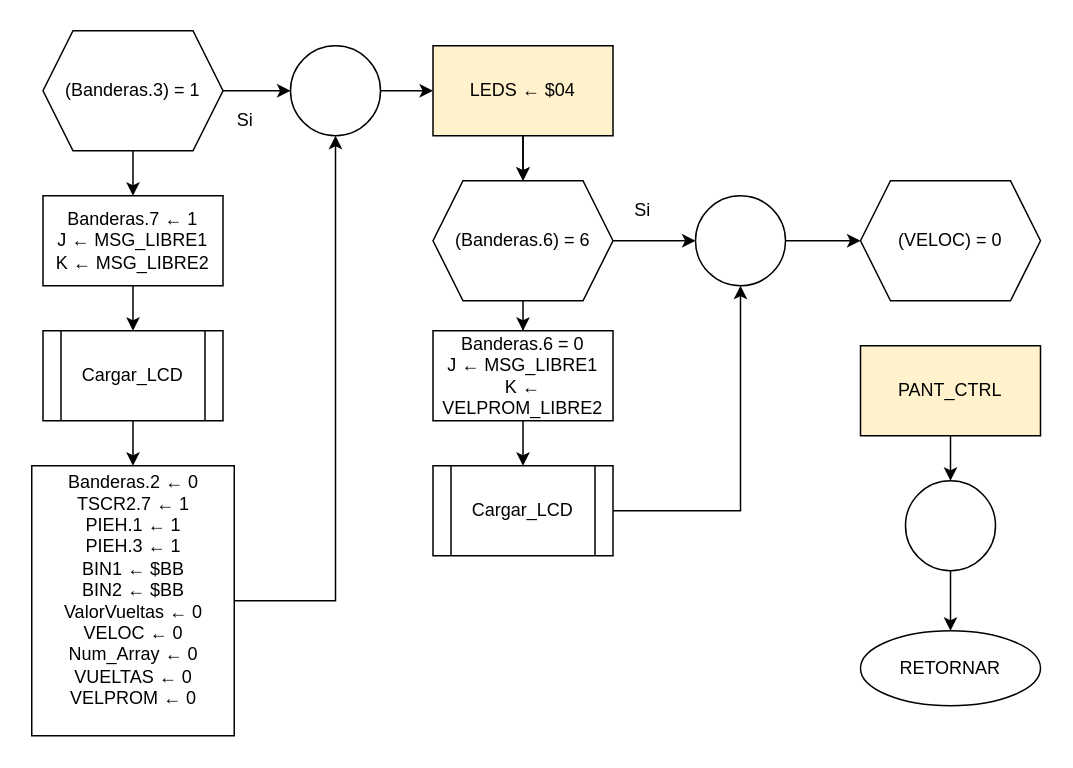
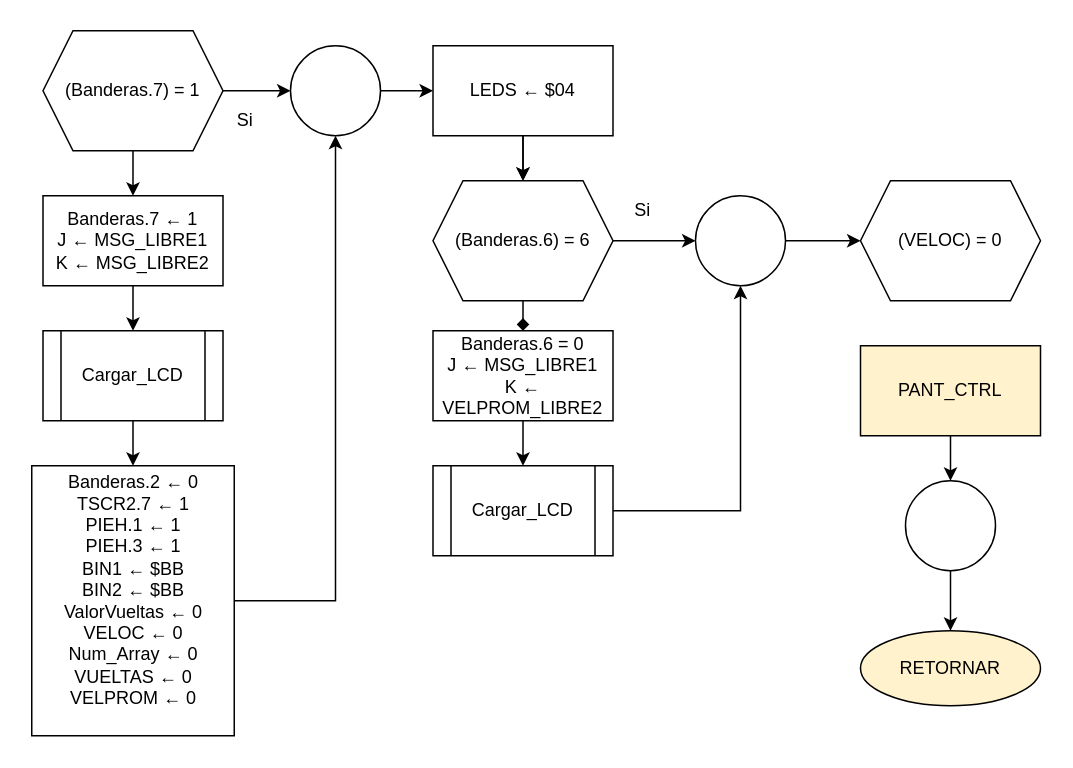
  <mxCell id="0" />
  <mxCell id="1" parent="0" />
  <mxCell id="2" value="" style="edgeStyle=orthogonalEdgeStyle;rounded=0;orthogonalLoop=1;jettySize=auto;html=1;" edge="1" parent="1" source="4" target="6"><mxGeometry relative="1" as="geometry" /></mxCell>
  <mxCell id="3" value="" style="edgeStyle=orthogonalEdgeStyle;rounded=0;orthogonalLoop=1;jettySize=auto;html=1;" edge="1" parent="1" source="4" target="24"><mxGeometry relative="1" as="geometry" /></mxCell>
- <mxCell id="4" value="(Banderas.3) = 1" style="shape=hexagon;perimeter=hexagonPerimeter2;whiteSpace=wrap;html=1;fixedSize=1;" vertex="1" parent="1"><mxGeometry x="28" y="20" width="120" height="80" as="geometry" /></mxCell>
+ <mxCell id="4" value="(Banderas.7) = 1" style="shape=hexagon;perimeter=hexagonPerimeter2;whiteSpace=wrap;html=1;fixedSize=1;" vertex="1" parent="1"><mxGeometry x="28" y="20" width="120" height="80" as="geometry" /></mxCell>
  <mxCell id="5" value="" style="edgeStyle=orthogonalEdgeStyle;rounded=0;orthogonalLoop=1;jettySize=auto;html=1;" edge="1" parent="1" source="6" target="8"><mxGeometry relative="1" as="geometry" /></mxCell>
  <mxCell id="6" value="Banderas.7 ← 1&lt;br&gt;J ← MSG_LIBRE1&lt;br&gt;K ← MSG_LIBRE2" style="whiteSpace=wrap;html=1;" vertex="1" parent="1"><mxGeometry x="28" y="130" width="120" height="60" as="geometry" /></mxCell>
  <mxCell id="7" value="" style="edgeStyle=orthogonalEdgeStyle;rounded=0;orthogonalLoop=1;jettySize=auto;html=1;" edge="1" parent="1" source="8" target="10"><mxGeometry relative="1" as="geometry" /></mxCell>
  <mxCell id="8" value="Cargar_LCD" style="shape=process;whiteSpace=wrap;html=1;backgroundOutline=1;" vertex="1" parent="1"><mxGeometry x="28" y="220" width="120" height="60" as="geometry" /></mxCell>
  <mxCell id="9" style="edgeStyle=orthogonalEdgeStyle;rounded=0;orthogonalLoop=1;jettySize=auto;html=1;entryX=0.5;entryY=1;entryDx=0;entryDy=0;" edge="1" parent="1" source="10" target="24"><mxGeometry relative="1" as="geometry" /></mxCell>
  <mxCell id="10" value="Banderas.2 ← 0&lt;br&gt;TSCR2.7 ← 1&lt;br&gt;PIEH.1 ← 1&lt;br&gt;PIEH.3 ← 1&lt;br&gt;BIN1 ← $BB&lt;br&gt;BIN2 ← $BB&lt;br&gt;ValorVueltas ← 0&lt;br&gt;VELOC ← 0&lt;br&gt;Num_Array ← 0&lt;br&gt;VUELTAS ← 0&lt;br&gt;VELPROM ← 0&lt;br&gt;&lt;br&gt;" style="whiteSpace=wrap;html=1;" vertex="1" parent="1"><mxGeometry x="20.5" y="310" width="135" height="180" as="geometry" /></mxCell>
  <mxCell id="11" value="" style="edgeStyle=orthogonalEdgeStyle;rounded=0;orthogonalLoop=1;jettySize=auto;html=1;" edge="1" parent="1" source="25" target="14"><mxGeometry relative="1" as="geometry" /></mxCell>
- <mxCell id="12" value="" style="edgeStyle=orthogonalEdgeStyle;rounded=0;orthogonalLoop=1;jettySize=auto;html=1;" edge="1" parent="1" source="14" target="16"><mxGeometry relative="1" as="geometry" /></mxCell>
+ <mxCell id="12" value="" style="edgeStyle=orthogonalEdgeStyle;rounded=0;orthogonalLoop=1;jettySize=auto;html=1;endArrow=diamond;" edge="1" parent="1" source="14" target="16"><mxGeometry relative="1" as="geometry" /></mxCell>
  <mxCell id="13" value="" style="edgeStyle=orthogonalEdgeStyle;rounded=0;orthogonalLoop=1;jettySize=auto;html=1;" edge="1" parent="1" source="14" target="28"><mxGeometry relative="1" as="geometry" /></mxCell>
  <mxCell id="14" value="(Banderas.6) = 6" style="shape=hexagon;perimeter=hexagonPerimeter2;whiteSpace=wrap;html=1;fixedSize=1;" vertex="1" parent="1"><mxGeometry x="288" y="120" width="120" height="80" as="geometry" /></mxCell>
  <mxCell id="15" value="" style="edgeStyle=orthogonalEdgeStyle;rounded=0;orthogonalLoop=1;jettySize=auto;html=1;" edge="1" parent="1" source="16" target="18"><mxGeometry relative="1" as="geometry" /></mxCell>
  <mxCell id="16" value="&lt;span&gt;Banderas.6 = 0&lt;br&gt;J ← MSG_LIBRE1&lt;br&gt;K ← VELPROM_LIBRE2&lt;br&gt;&lt;/span&gt;" style="whiteSpace=wrap;html=1;" vertex="1" parent="1"><mxGeometry x="288" y="220" width="120" height="60" as="geometry" /></mxCell>
  <mxCell id="17" style="edgeStyle=orthogonalEdgeStyle;rounded=0;orthogonalLoop=1;jettySize=auto;html=1;entryX=0.5;entryY=1;entryDx=0;entryDy=0;" edge="1" parent="1" source="18" target="28"><mxGeometry relative="1" as="geometry" /></mxCell>
  <mxCell id="18" value="Cargar_LCD" style="shape=process;whiteSpace=wrap;html=1;backgroundOutline=1;" vertex="1" parent="1"><mxGeometry x="288" y="310" width="120" height="60" as="geometry" /></mxCell>
  <mxCell id="19" value="(VELOC) = 0" style="shape=hexagon;perimeter=hexagonPerimeter2;whiteSpace=wrap;html=1;fixedSize=1;" vertex="1" parent="1"><mxGeometry x="573" y="120" width="120" height="80" as="geometry" /></mxCell>
  <mxCell id="20" value="" style="edgeStyle=orthogonalEdgeStyle;rounded=0;orthogonalLoop=1;jettySize=auto;html=1;" edge="1" parent="1" source="21" target="32"><mxGeometry relative="1" as="geometry" /></mxCell>
  <mxCell id="21" value="PANT_CTRL" style="whiteSpace=wrap;html=1;fillColor=#fff2cc;" vertex="1" parent="1"><mxGeometry x="573" y="230" width="120" height="60" as="geometry" /></mxCell>
- <mxCell id="22" value="RETORNAR" style="ellipse;whiteSpace=wrap;html=1;" vertex="1" parent="1"><mxGeometry x="573" y="420" width="120" height="50" as="geometry" /></mxCell>
+ <mxCell id="22" value="RETORNAR" style="ellipse;whiteSpace=wrap;html=1;fillColor=#fff2cc;" vertex="1" parent="1"><mxGeometry x="573" y="420" width="120" height="50" as="geometry" /></mxCell>
  <mxCell id="23" value="" style="edgeStyle=orthogonalEdgeStyle;rounded=0;orthogonalLoop=1;jettySize=auto;html=1;" edge="1" parent="1" source="25" target="14"><mxGeometry relative="1" as="geometry" /></mxCell>
  <mxCell id="24" value="" style="ellipse;whiteSpace=wrap;html=1;aspect=fixed;" vertex="1" parent="1"><mxGeometry x="193" y="30" width="60" height="60" as="geometry" /></mxCell>
- <mxCell id="25" value="LEDS ← $04" style="whiteSpace=wrap;html=1;fillColor=#fff2cc;" vertex="1" parent="1"><mxGeometry x="288" y="30" width="120" height="60" as="geometry" /></mxCell>
+ <mxCell id="25" value="LEDS ← $04" style="whiteSpace=wrap;html=1;" vertex="1" parent="1"><mxGeometry x="288" y="30" width="120" height="60" as="geometry" /></mxCell>
  <mxCell id="26" value="" style="edgeStyle=orthogonalEdgeStyle;rounded=0;orthogonalLoop=1;jettySize=auto;html=1;" edge="1" parent="1" source="24" target="25"><mxGeometry relative="1" as="geometry"><mxPoint x="253" y="60" as="sourcePoint" /><mxPoint x="348" y="120" as="targetPoint" /></mxGeometry></mxCell>
  <mxCell id="27" value="" style="edgeStyle=orthogonalEdgeStyle;rounded=0;orthogonalLoop=1;jettySize=auto;html=1;" edge="1" parent="1" source="28" target="19"><mxGeometry relative="1" as="geometry" /></mxCell>
  <mxCell id="28" value="" style="ellipse;whiteSpace=wrap;html=1;aspect=fixed;" vertex="1" parent="1"><mxGeometry x="463" y="130" width="60" height="60" as="geometry" /></mxCell>
  <mxCell id="29" value="Si" style="text;html=1;strokeColor=none;fillColor=none;align=center;verticalAlign=middle;whiteSpace=wrap;rounded=0;" vertex="1" parent="1"><mxGeometry x="143" y="70" width="40" height="20" as="geometry" /></mxCell>
  <mxCell id="30" value="Si" style="text;html=1;strokeColor=none;fillColor=none;align=center;verticalAlign=middle;whiteSpace=wrap;rounded=0;" vertex="1" parent="1"><mxGeometry x="408" y="130" width="40" height="20" as="geometry" /></mxCell>
  <mxCell id="31" value="" style="edgeStyle=orthogonalEdgeStyle;rounded=0;orthogonalLoop=1;jettySize=auto;html=1;" edge="1" parent="1" source="32" target="22"><mxGeometry relative="1" as="geometry" /></mxCell>
  <mxCell id="32" value="" style="ellipse;whiteSpace=wrap;html=1;aspect=fixed;" vertex="1" parent="1"><mxGeometry x="603" y="320" width="60" height="60" as="geometry" /></mxCell>
